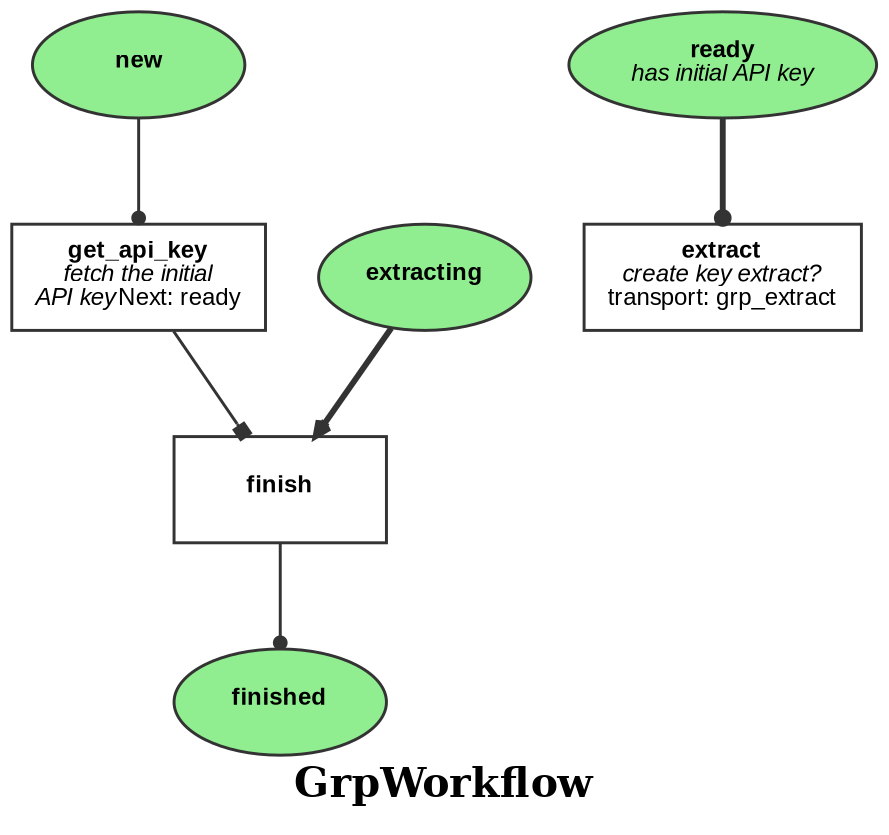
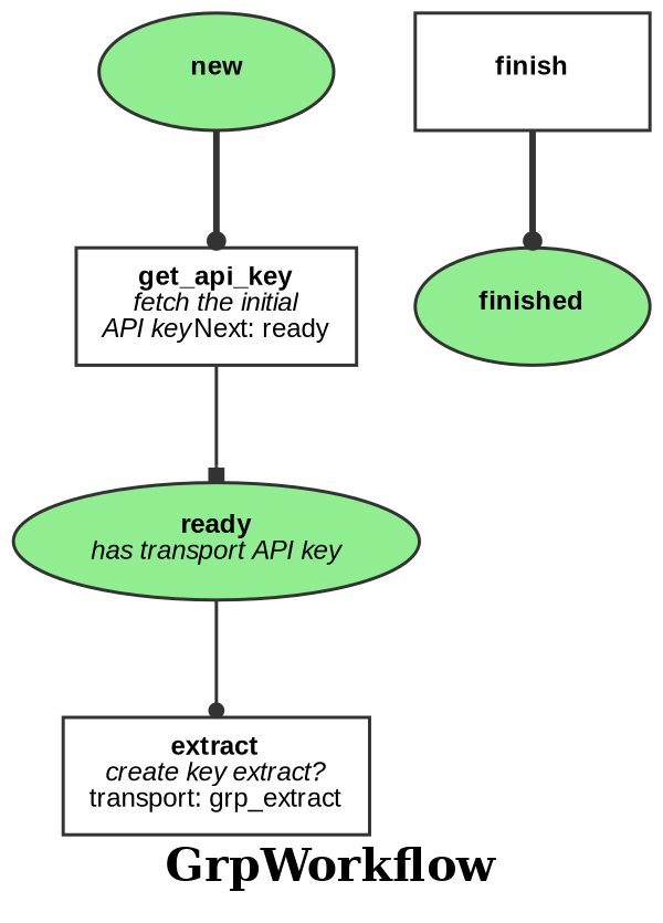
  digraph {
    label=<<B>GrpWorkflow</B>>
    rankdir=TB
    node [color="#333333" fillcolor=lightgreen fixedsize=false fontname=Arial fontsize=8 shape=oval style=filled]
    edge [arrowhead=dot arrowsize=0.5 color="#333333" fontname=Arial fontsize=7 style=solid]
    n1 [label=<<B>new</B>> width=1]
    n2 [label=<<B>get_api_key</B><BR/><I>fetch the initial<BR/>API key</I>Next: ready> shape=box width=1 style=""]
-   n3 [label=<<B>ready</B><BR/><I>has initial API key</I>> width=1]
+   n3 [label=<<B>ready</B><BR/><I>has transport API key</I>> width=1]
    n4 [label=<<B>extract</B><BR/><I>create key extract?</I><BR/>transport: grp_extract> shape=box width=1 style=""]
-   n5 [label=<<B>extracting</B>> width=1]
    n6 [label=<<B>finish</B>> shape=box width=1 style=""]
    n7 [label=<<B>finished</B>> width=1]
-   n1 -> n2
-   n2 -> n6 [arrowhead=box]
-   n3 -> n4 [style=bold]
-   n5 -> n6 [arrowhead=vee style=bold]
-   n6 -> n7
+   n1 -> n2 [style=bold]
+   n2 -> n3 [arrowhead=box]
+   n3 -> n4
+   n6 -> n7 [style=bold]
  }
